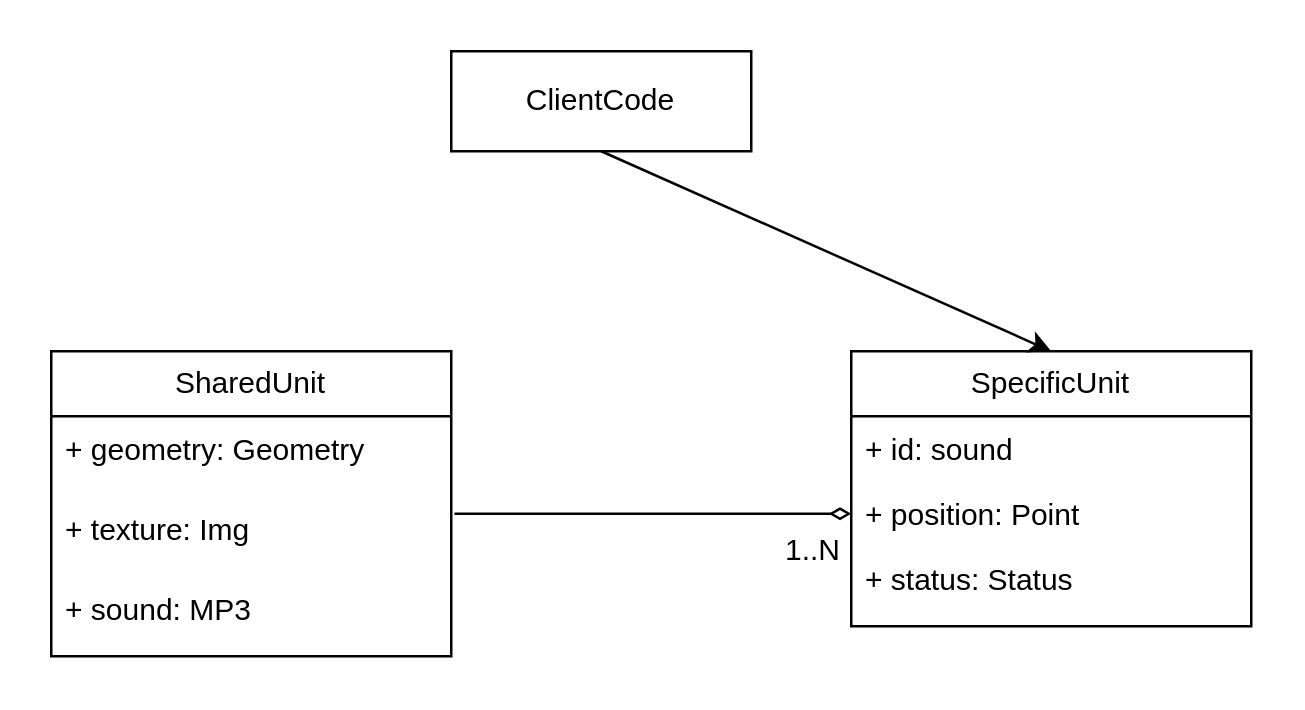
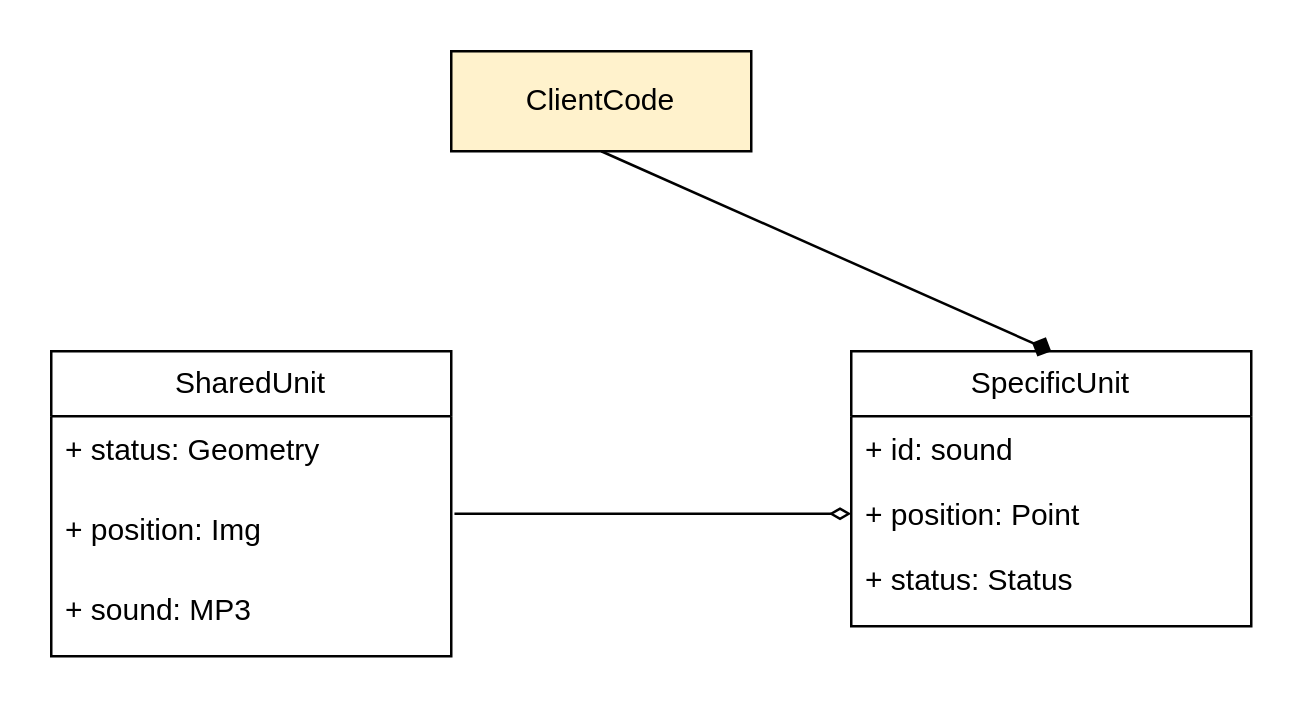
  <mxCell id="0" />
  <mxCell id="1" parent="0" />
  <mxCell id="2" value="SharedUnit" style="swimlane;fontStyle=0;childLayout=stackLayout;horizontal=1;startSize=26;fillColor=none;horizontalStack=0;resizeParent=1;resizeParentMax=0;resizeLast=0;collapsible=1;marginBottom=0;whiteSpace=wrap;html=1;" parent="1" vertex="1"><mxGeometry x="20" y="140" width="160" height="122" as="geometry" /></mxCell>
- <mxCell id="3" value="+ geometry: Geometry" style="text;strokeColor=none;fillColor=none;align=left;verticalAlign=top;spacingLeft=4;spacingRight=4;overflow=hidden;rotatable=0;points=[[0,0.5],[1,0.5]];portConstraint=eastwest;whiteSpace=wrap;html=1;" parent="2" vertex="1"><mxGeometry y="26" width="160" height="32" as="geometry" /></mxCell>
- <mxCell id="4" value="+ texture: Img" style="text;strokeColor=none;fillColor=none;align=left;verticalAlign=top;spacingLeft=4;spacingRight=4;overflow=hidden;rotatable=0;points=[[0,0.5],[1,0.5]];portConstraint=eastwest;whiteSpace=wrap;html=1;" parent="2" vertex="1"><mxGeometry y="58" width="160" height="32" as="geometry" /></mxCell>
+ <mxCell id="3" value="+ status: Geometry" style="text;strokeColor=none;fillColor=none;align=left;verticalAlign=top;spacingLeft=4;spacingRight=4;overflow=hidden;rotatable=0;points=[[0,0.5],[1,0.5]];portConstraint=eastwest;whiteSpace=wrap;html=1;" parent="2" vertex="1"><mxGeometry y="26" width="160" height="32" as="geometry" /></mxCell>
+ <mxCell id="4" value="+ position: Img" style="text;strokeColor=none;fillColor=none;align=left;verticalAlign=top;spacingLeft=4;spacingRight=4;overflow=hidden;rotatable=0;points=[[0,0.5],[1,0.5]];portConstraint=eastwest;whiteSpace=wrap;html=1;" parent="2" vertex="1"><mxGeometry y="58" width="160" height="32" as="geometry" /></mxCell>
  <mxCell id="5" value="+ sound: MP3" style="text;strokeColor=none;fillColor=none;align=left;verticalAlign=top;spacingLeft=4;spacingRight=4;overflow=hidden;rotatable=0;points=[[0,0.5],[1,0.5]];portConstraint=eastwest;whiteSpace=wrap;html=1;" parent="2" vertex="1"><mxGeometry y="90" width="160" height="32" as="geometry" /></mxCell>
- <mxCell id="6" value="ClientCode" style="html=1;whiteSpace=wrap;" parent="1" vertex="1"><mxGeometry x="180" y="20" width="120" height="40" as="geometry" /></mxCell>
+ <mxCell id="6" value="ClientCode" style="html=1;whiteSpace=wrap;fillColor=#fff2cc;" parent="1" vertex="1"><mxGeometry x="180" y="20" width="120" height="40" as="geometry" /></mxCell>
  <mxCell id="7" value="SpecificUnit" style="swimlane;fontStyle=0;childLayout=stackLayout;horizontal=1;startSize=26;fillColor=none;horizontalStack=0;resizeParent=1;resizeParentMax=0;resizeLast=0;collapsible=1;marginBottom=0;whiteSpace=wrap;html=1;" vertex="1" parent="1"><mxGeometry x="340" y="140" width="160" height="110" as="geometry" /></mxCell>
  <mxCell id="8" value="+ id: sound" style="text;strokeColor=none;fillColor=none;align=left;verticalAlign=top;spacingLeft=4;spacingRight=4;overflow=hidden;rotatable=0;points=[[0,0.5],[1,0.5]];portConstraint=eastwest;whiteSpace=wrap;html=1;" parent="7" vertex="1"><mxGeometry y="26" width="160" height="26" as="geometry" /></mxCell>
  <mxCell id="9" value="+ position: Point" style="text;strokeColor=none;fillColor=none;align=left;verticalAlign=top;spacingLeft=4;spacingRight=4;overflow=hidden;rotatable=0;points=[[0,0.5],[1,0.5]];portConstraint=eastwest;whiteSpace=wrap;html=1;" parent="7" vertex="1"><mxGeometry y="52" width="160" height="26" as="geometry" /></mxCell>
  <mxCell id="10" value="+ status: Status" style="text;strokeColor=none;fillColor=none;align=left;verticalAlign=top;spacingLeft=4;spacingRight=4;overflow=hidden;rotatable=0;points=[[0,0.5],[1,0.5]];portConstraint=eastwest;whiteSpace=wrap;html=1;" parent="7" vertex="1"><mxGeometry y="78" width="160" height="32" as="geometry" /></mxCell>
- <mxCell id="11" value="" style="endArrow=classic;html=1;rounded=0;exitX=0.5;exitY=1;exitDx=0;exitDy=0;entryX=0.5;entryY=0;entryDx=0;entryDy=0;" edge="1" parent="1" source="6" target="7"><mxGeometry width="50" height="50" relative="1" as="geometry"><mxPoint x="490" y="360" as="sourcePoint" /><mxPoint x="540" y="310" as="targetPoint" /></mxGeometry></mxCell>
+ <mxCell id="11" value="" style="endArrow=diamond;html=1;rounded=0;exitX=0.5;exitY=1;exitDx=0;exitDy=0;entryX=0.5;entryY=0;entryDx=0;entryDy=0;" edge="1" parent="1" source="6" target="7"><mxGeometry width="50" height="50" relative="1" as="geometry"><mxPoint x="490" y="360" as="sourcePoint" /><mxPoint x="540" y="310" as="targetPoint" /></mxGeometry></mxCell>
  <mxCell id="12" value="" style="endArrow=diamondThin;html=1;rounded=0;entryX=0;entryY=0.5;entryDx=0;entryDy=0;exitX=1.008;exitY=0.219;exitDx=0;exitDy=0;exitPerimeter=0;endFill=0;" edge="1" parent="1" source="4" target="9"><mxGeometry width="50" height="50" relative="1" as="geometry"><mxPoint x="200" y="340" as="sourcePoint" /><mxPoint x="250" y="290" as="targetPoint" /></mxGeometry></mxCell>
- <mxCell id="13" value="1..N" style="text;html=1;align=center;verticalAlign=middle;whiteSpace=wrap;rounded=0;" vertex="1" parent="1"><mxGeometry x="310" y="210" width="30" height="20" as="geometry" /></mxCell>
